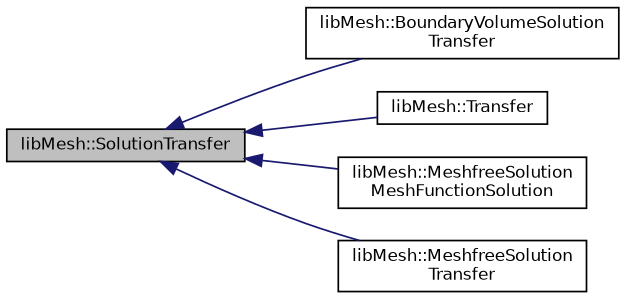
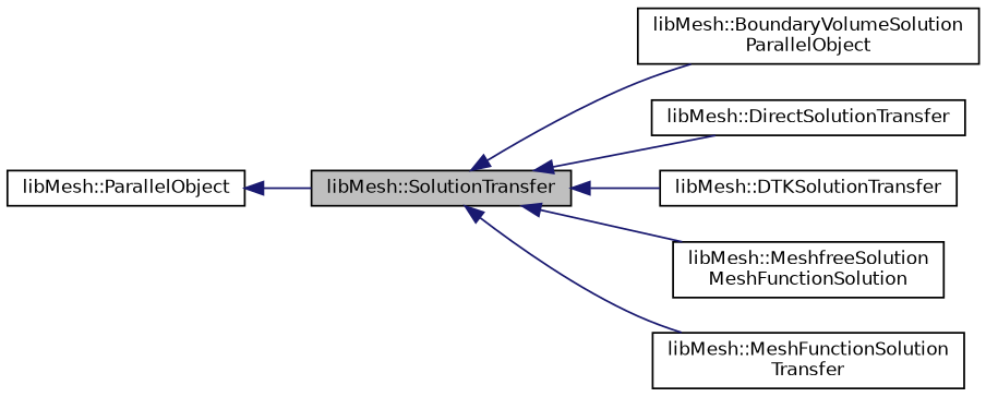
  digraph {
    rankdir=LR
    node [color=black fillcolor=white fontname=Helvetica fontsize=10 shape=record style=filled]
    edge [color=midnightblue dir=back fontname=Helvetica fontsize=10 labelfontname=Helvetica labelfontsize=10 style=solid]
    n1 [fillcolor=grey75 fontcolor=black height=0.2 label="libMesh::SolutionTransfer" width=0.4]
-   n2 [height=0.2 label="libMesh::BoundaryVolumeSolution\lTransfer" width=0.4]
-   n4 [height=0.2 label="libMesh::Transfer" width=0.4]
+   n2 [height=0.2 label="libMesh::BoundaryVolumeSolution\lParallelObject" width=0.4]
+   n3 [height=0.2 label="libMesh::DirectSolutionTransfer" width=0.4]
+   n4 [height=0.2 label="libMesh::DTKSolutionTransfer" width=0.4]
    n5 [height=0.2 label="libMesh::MeshfreeSolution\lMeshFunctionSolution" width=0.4]
-   n6 [height=0.2 label="libMesh::MeshfreeSolution\lTransfer" width=0.4]
+   n6 [height=0.2 label="libMesh::MeshFunctionSolution\lTransfer" width=0.4]
+   n7 [height=0.2 label="libMesh::ParallelObject" width=0.4]
    n1 -> n2
+   n1 -> n3
    n1 -> n4
    n1 -> n5
    n1 -> n6
+   n7 -> n1
  }
